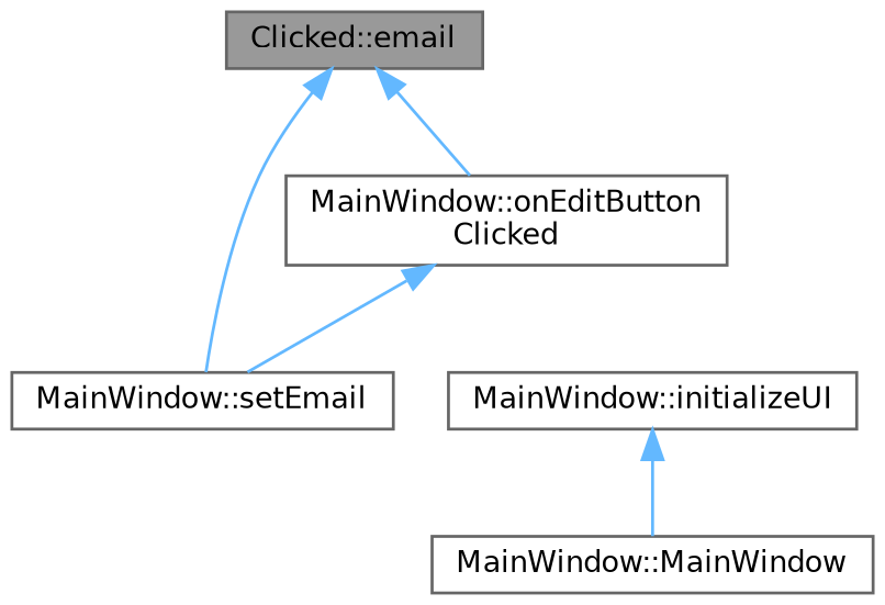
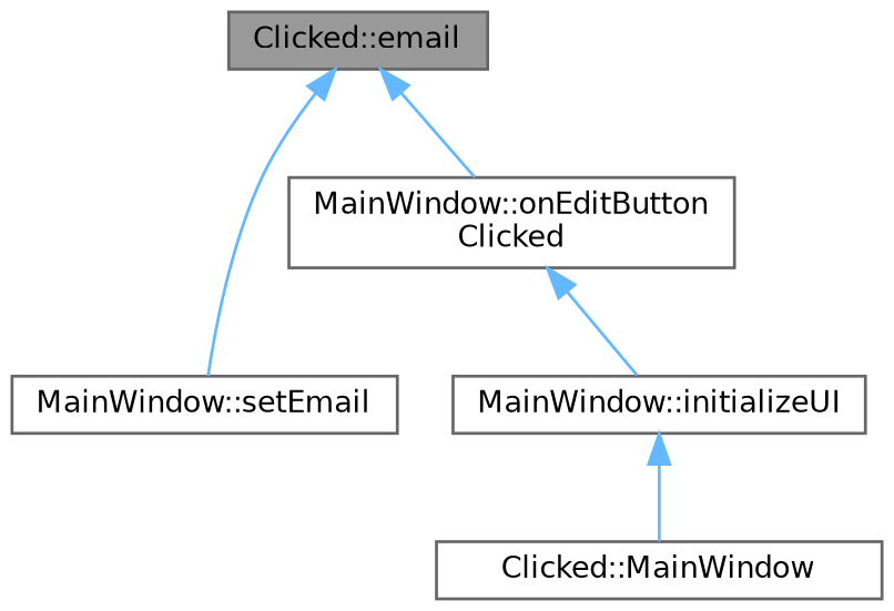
  digraph {
    rankdir=TB
    node [color=grey40 fillcolor=white fontname=Helvetica fontsize=10 shape=box style=filled]
    edge [color=steelblue1 dir=back fontname=Helvetica fontsize=10 labelfontname=Helvetica labelfontsize=10 style=solid]
    n1 [color=gray40 fillcolor=grey60 fontcolor=black height=0.2 label="Clicked::email" width=0.4]
    n2 [height=0.2 label="MainWindow::onEditButton\lClicked" width=0.4]
    n3 [height=0.2 label="MainWindow::setEmail" width=0.4]
    n4 [height=0.2 label="MainWindow::initializeUI" width=0.4]
-   n5 [height=0.2 label="MainWindow::MainWindow" width=0.4]
+   n5 [height=0.2 label="Clicked::MainWindow" width=0.4]
    n1 -> n2
    n1 -> n3
-   n2 -> n3
+   n2 -> n4
    n4 -> n5
  }
